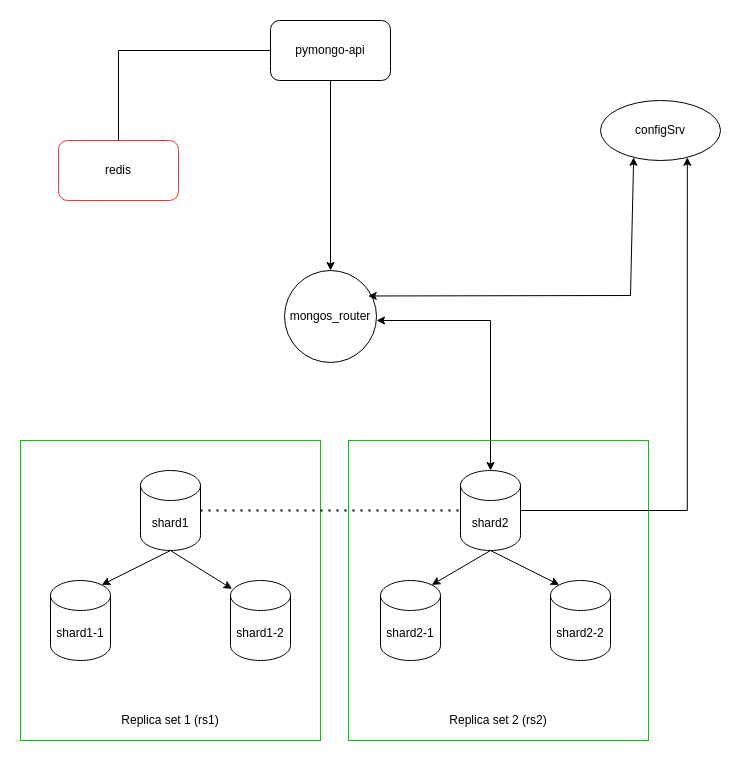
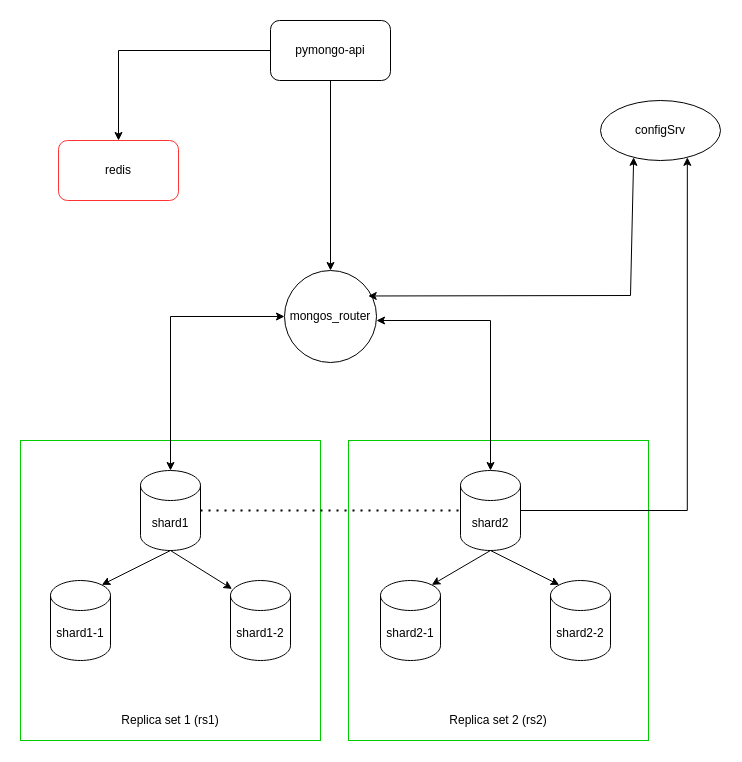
  <mxCell id="0" />
  <mxCell id="1" parent="0" />
  <mxCell id="2" value="&lt;div&gt;&lt;br&gt;&lt;/div&gt;&lt;div&gt;&lt;br&gt;&lt;/div&gt;&lt;div&gt;&lt;br&gt;&lt;/div&gt;&lt;div&gt;&lt;br&gt;&lt;/div&gt;&lt;div&gt;&lt;br&gt;&lt;/div&gt;&lt;div&gt;&lt;br&gt;&lt;/div&gt;&lt;div&gt;&lt;br&gt;&lt;/div&gt;&lt;div&gt;&lt;br&gt;&lt;/div&gt;&lt;div&gt;&lt;br&gt;&lt;/div&gt;&lt;div&gt;&lt;br&gt;&lt;/div&gt;&lt;div&gt;&lt;br&gt;&lt;/div&gt;&lt;div&gt;&lt;br&gt;&lt;/div&gt;&lt;div&gt;&lt;br&gt;&lt;/div&gt;&lt;div&gt;&lt;br&gt;&lt;/div&gt;&lt;div&gt;&lt;br&gt;&lt;/div&gt;&lt;div&gt;&lt;br&gt;&lt;/div&gt;&lt;div&gt;&lt;br&gt;&lt;/div&gt;&lt;div&gt;&lt;br&gt;&lt;/div&gt;&lt;div&gt;Replica set 2 (rs2)&lt;/div&gt;" style="whiteSpace=wrap;html=1;aspect=fixed;strokeColor=#00CC00;" vertex="1" parent="1"><mxGeometry x="348" y="440" width="300" height="300" as="geometry" /></mxCell>
  <mxCell id="3" value="&lt;div&gt;&lt;br&gt;&lt;/div&gt;&lt;div&gt;&lt;br&gt;&lt;/div&gt;&lt;div&gt;&lt;br&gt;&lt;/div&gt;&lt;div&gt;&lt;br&gt;&lt;/div&gt;&lt;div&gt;&lt;br&gt;&lt;/div&gt;&lt;div&gt;&lt;br&gt;&lt;/div&gt;&lt;div&gt;&lt;br&gt;&lt;/div&gt;&lt;div&gt;&lt;br&gt;&lt;/div&gt;&lt;div&gt;&lt;br&gt;&lt;/div&gt;&lt;div&gt;&lt;br&gt;&lt;/div&gt;&lt;div&gt;&lt;br&gt;&lt;/div&gt;&lt;div&gt;&lt;br&gt;&lt;/div&gt;&lt;div&gt;&lt;br&gt;&lt;/div&gt;&lt;div&gt;&lt;br&gt;&lt;/div&gt;&lt;div&gt;&lt;br&gt;&lt;/div&gt;&lt;div&gt;&lt;br&gt;&lt;/div&gt;&lt;div&gt;&lt;br&gt;&lt;/div&gt;&lt;div&gt;&lt;br&gt;&lt;/div&gt;&lt;div&gt;Replica set 1 (rs1)&lt;/div&gt;" style="whiteSpace=wrap;html=1;aspect=fixed;strokeColor=#00CC00;" vertex="1" parent="1"><mxGeometry x="20" y="440" width="300" height="300" as="geometry" /></mxCell>
  <mxCell id="4" value="shard1" style="shape=cylinder3;whiteSpace=wrap;html=1;boundedLbl=1;backgroundOutline=1;size=15;" parent="1" vertex="1"><mxGeometry x="140" y="470" width="60" height="80" as="geometry" /></mxCell>
  <mxCell id="5" value="pymongo-api" style="rounded=1;whiteSpace=wrap;html=1;" parent="1" vertex="1"><mxGeometry x="270" y="20" width="120" height="60" as="geometry" /></mxCell>
  <mxCell id="6" value="configSrv" style="ellipse;whiteSpace=wrap;html=1;" vertex="1" parent="1"><mxGeometry x="600" y="100" width="120" height="60" as="geometry" /></mxCell>
  <mxCell id="7" value="mongos_router" style="ellipse;whiteSpace=wrap;html=1;aspect=fixed;" vertex="1" parent="1"><mxGeometry x="284" y="270" width="92" height="92" as="geometry" /></mxCell>
  <mxCell id="8" style="edgeStyle=orthogonalEdgeStyle;rounded=0;orthogonalLoop=1;jettySize=auto;html=1;exitX=1;exitY=0.5;exitDx=0;exitDy=0;exitPerimeter=0;entryX=0.75;entryY=1;entryDx=0;entryDy=0;" edge="1" parent="1" source="9" target="6"><mxGeometry relative="1" as="geometry" /></mxCell>
  <mxCell id="9" value="shard2" style="shape=cylinder3;whiteSpace=wrap;html=1;boundedLbl=1;backgroundOutline=1;size=15;" vertex="1" parent="1"><mxGeometry x="460" y="470" width="60" height="80" as="geometry" /></mxCell>
  <mxCell id="10" value="" style="endArrow=none;dashed=1;html=1;dashPattern=1 3;strokeWidth=2;rounded=0;exitX=1;exitY=0.5;exitDx=0;exitDy=0;exitPerimeter=0;entryX=0;entryY=0.5;entryDx=0;entryDy=0;entryPerimeter=0;" edge="1" parent="1" source="4" target="9"><mxGeometry width="50" height="50" relative="1" as="geometry"><mxPoint x="240" y="410" as="sourcePoint" /><mxPoint x="450" y="510" as="targetPoint" /></mxGeometry></mxCell>
  <mxCell id="11" value="" style="endArrow=classic;startArrow=classic;html=1;rounded=0;entryX=0.25;entryY=1;entryDx=0;entryDy=0;exitX=0.91;exitY=0.277;exitDx=0;exitDy=0;exitPerimeter=0;" edge="1" parent="1" source="7" target="6"><mxGeometry width="50" height="50" relative="1" as="geometry"><mxPoint x="290" y="380" as="sourcePoint" /><mxPoint x="340" y="330" as="targetPoint" /><Array as="points"><mxPoint x="630" y="295" /></Array></mxGeometry></mxCell>
+ <mxCell id="12" value="" style="endArrow=classic;startArrow=classic;html=1;rounded=0;exitX=0.5;exitY=0;exitDx=0;exitDy=0;exitPerimeter=0;entryX=0;entryY=0.5;entryDx=0;entryDy=0;" edge="1" parent="1" source="4" target="7"><mxGeometry width="50" height="50" relative="1" as="geometry"><mxPoint x="290" y="380" as="sourcePoint" /><mxPoint x="278" y="320" as="targetPoint" /><Array as="points"><mxPoint x="170" y="316" /></Array></mxGeometry></mxCell>
  <mxCell id="13" value="" style="endArrow=classic;startArrow=classic;html=1;rounded=0;exitX=0.5;exitY=0;exitDx=0;exitDy=0;exitPerimeter=0;" edge="1" parent="1" source="9"><mxGeometry width="50" height="50" relative="1" as="geometry"><mxPoint x="390" y="450" as="sourcePoint" /><mxPoint x="376" y="320" as="targetPoint" /><Array as="points"><mxPoint x="490" y="320" /></Array></mxGeometry></mxCell>
  <mxCell id="14" value="shard1-1" style="shape=cylinder3;whiteSpace=wrap;html=1;boundedLbl=1;backgroundOutline=1;size=15;" vertex="1" parent="1"><mxGeometry x="50" y="580" width="60" height="80" as="geometry" /></mxCell>
  <mxCell id="15" value="shard1-2" style="shape=cylinder3;whiteSpace=wrap;html=1;boundedLbl=1;backgroundOutline=1;size=15;" vertex="1" parent="1"><mxGeometry x="230" y="580" width="60" height="80" as="geometry" /></mxCell>
  <mxCell id="16" value="shard2-1" style="shape=cylinder3;whiteSpace=wrap;html=1;boundedLbl=1;backgroundOutline=1;size=15;" vertex="1" parent="1"><mxGeometry x="380" y="580" width="60" height="80" as="geometry" /></mxCell>
  <mxCell id="17" value="shard2-2" style="shape=cylinder3;whiteSpace=wrap;html=1;boundedLbl=1;backgroundOutline=1;size=15;" vertex="1" parent="1"><mxGeometry x="550" y="580" width="60" height="80" as="geometry" /></mxCell>
  <mxCell id="18" value="" style="endArrow=classic;html=1;rounded=0;exitX=0.5;exitY=1;exitDx=0;exitDy=0;exitPerimeter=0;entryX=0.855;entryY=0;entryDx=0;entryDy=4.35;entryPerimeter=0;" edge="1" parent="1" source="4" target="14"><mxGeometry width="50" height="50" relative="1" as="geometry"><mxPoint x="250" y="580" as="sourcePoint" /><mxPoint x="300" y="530" as="targetPoint" /></mxGeometry></mxCell>
  <mxCell id="19" value="" style="endArrow=classic;html=1;rounded=0;entryX=0.025;entryY=0.105;entryDx=0;entryDy=0;entryPerimeter=0;" edge="1" parent="1" target="15"><mxGeometry width="50" height="50" relative="1" as="geometry"><mxPoint x="170" y="550" as="sourcePoint" /><mxPoint x="300" y="530" as="targetPoint" /></mxGeometry></mxCell>
  <mxCell id="20" value="" style="endArrow=classic;html=1;rounded=0;entryX=0.855;entryY=0;entryDx=0;entryDy=4.35;entryPerimeter=0;" edge="1" parent="1" target="16"><mxGeometry width="50" height="50" relative="1" as="geometry"><mxPoint x="490" y="550" as="sourcePoint" /><mxPoint x="390" y="520" as="targetPoint" /></mxGeometry></mxCell>
  <mxCell id="21" value="" style="endArrow=classic;html=1;rounded=0;exitX=0.5;exitY=1;exitDx=0;exitDy=0;exitPerimeter=0;entryX=0.145;entryY=0;entryDx=0;entryDy=4.35;entryPerimeter=0;" edge="1" parent="1" source="9" target="17"><mxGeometry width="50" height="50" relative="1" as="geometry"><mxPoint x="340" y="570" as="sourcePoint" /><mxPoint x="390" y="520" as="targetPoint" /></mxGeometry></mxCell>
  <mxCell id="22" value="redis" style="rounded=1;whiteSpace=wrap;html=1;strokeColor=#FF3333;" vertex="1" parent="1"><mxGeometry x="58" y="140" width="120" height="60" as="geometry" /></mxCell>
- <mxCell id="23" value="" style="endArrow=none;html=1;rounded=0;entryX=0.5;entryY=0;entryDx=0;entryDy=0;exitX=0;exitY=0.5;exitDx=0;exitDy=0;" edge="1" parent="1" source="5" target="22"><mxGeometry width="50" height="50" relative="1" as="geometry"><mxPoint x="328" y="330" as="sourcePoint" /><mxPoint x="378" y="280" as="targetPoint" /><Array as="points"><mxPoint x="118" y="50" /></Array></mxGeometry></mxCell>
+ <mxCell id="23" value="" style="endArrow=classic;html=1;rounded=0;entryX=0.5;entryY=0;entryDx=0;entryDy=0;exitX=0;exitY=0.5;exitDx=0;exitDy=0;" edge="1" parent="1" source="5" target="22"><mxGeometry width="50" height="50" relative="1" as="geometry"><mxPoint x="328" y="330" as="sourcePoint" /><mxPoint x="378" y="280" as="targetPoint" /><Array as="points"><mxPoint x="118" y="50" /></Array></mxGeometry></mxCell>
  <mxCell id="24" value="" style="endArrow=classic;html=1;rounded=0;entryX=0.5;entryY=0;entryDx=0;entryDy=0;exitX=0.5;exitY=1;exitDx=0;exitDy=0;" edge="1" parent="1" source="5" target="7"><mxGeometry width="50" height="50" relative="1" as="geometry"><mxPoint x="288" y="190" as="sourcePoint" /><mxPoint x="378" y="280" as="targetPoint" /><Array as="points" /></mxGeometry></mxCell>
